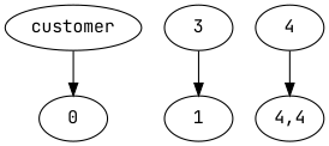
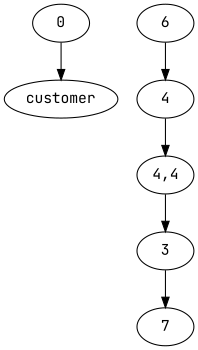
  strict digraph {
    fontname="JetBrains Mono"
    node [fontname="JetBrains Mono"]
    edge [fontname="JetBrains Mono"]
    0
    customer
    3
-   1
+   1 [label=7]
    n5 [label="4,4"]
    n6 [label=4]
-   customer -> 0
+   6
+   0 -> customer
    3 -> 1
+   n5 -> 3
    n6 -> n5
+   6 -> n6
  }
